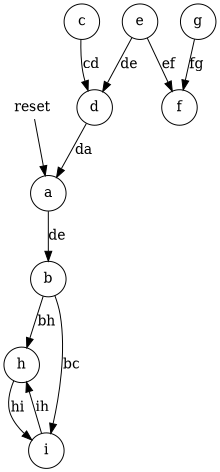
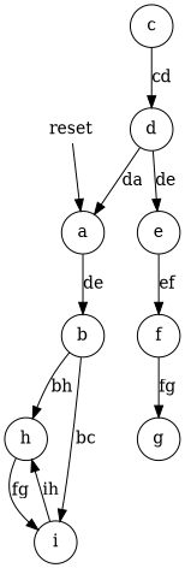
  digraph {
    rankdir=TB
    node [shape=circle]
    reset [height=0 shape=none width=0]
    a
    b
    h
    i
    c
    d
    e
    f
    g
    reset -> a
    a -> b [label=de]
    b -> h [label=bh]
    b -> i [label=bc]
-   h -> i [label=hi]
+   h -> i [label=fg]
    i -> h [label=ih]
    c -> d [label=cd]
    d -> a [label=da]
-   e -> d [label=de]
+   d -> e [label=de]
    e -> f [label=ef]
-   g -> f [label=fg]
+   f -> g [label=fg]
  }
